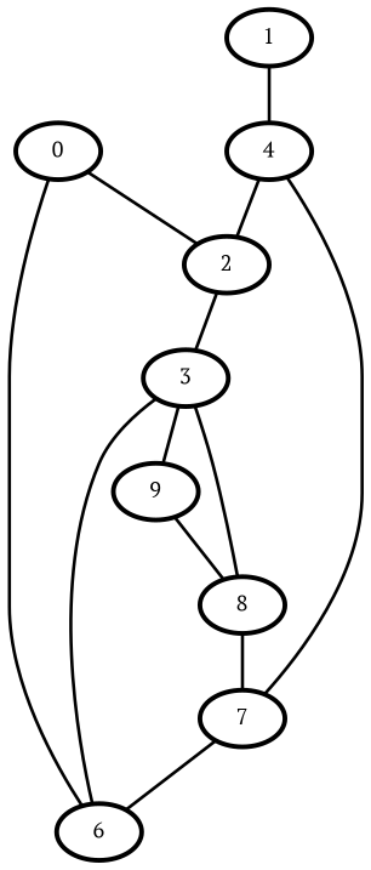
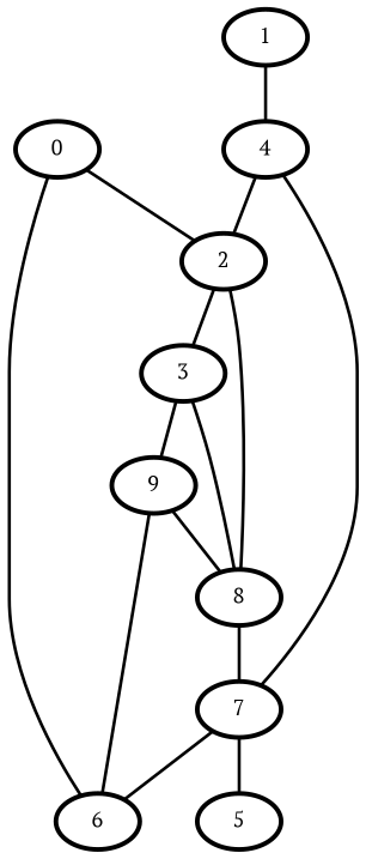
  graph {
    fontname="PT Serif"
    node [fontname="PT Serif" penwidth=3]
    edge [fontname="PT Serif" penwidth=2]
    0
    2
    6
    1
    4
    3
    9
    7
    8
+   5
    0 -- 2
    0 -- 6
    2 -- 3
-   6 -- 3
+   6 -- 9
    1 -- 4
    4 -- 2
    4 -- 7
    3 -- 9
    3 -- 8
    9 -- 8
    7 -- 6
+   7 -- 5
+   8 -- 2
    8 -- 7
  }
